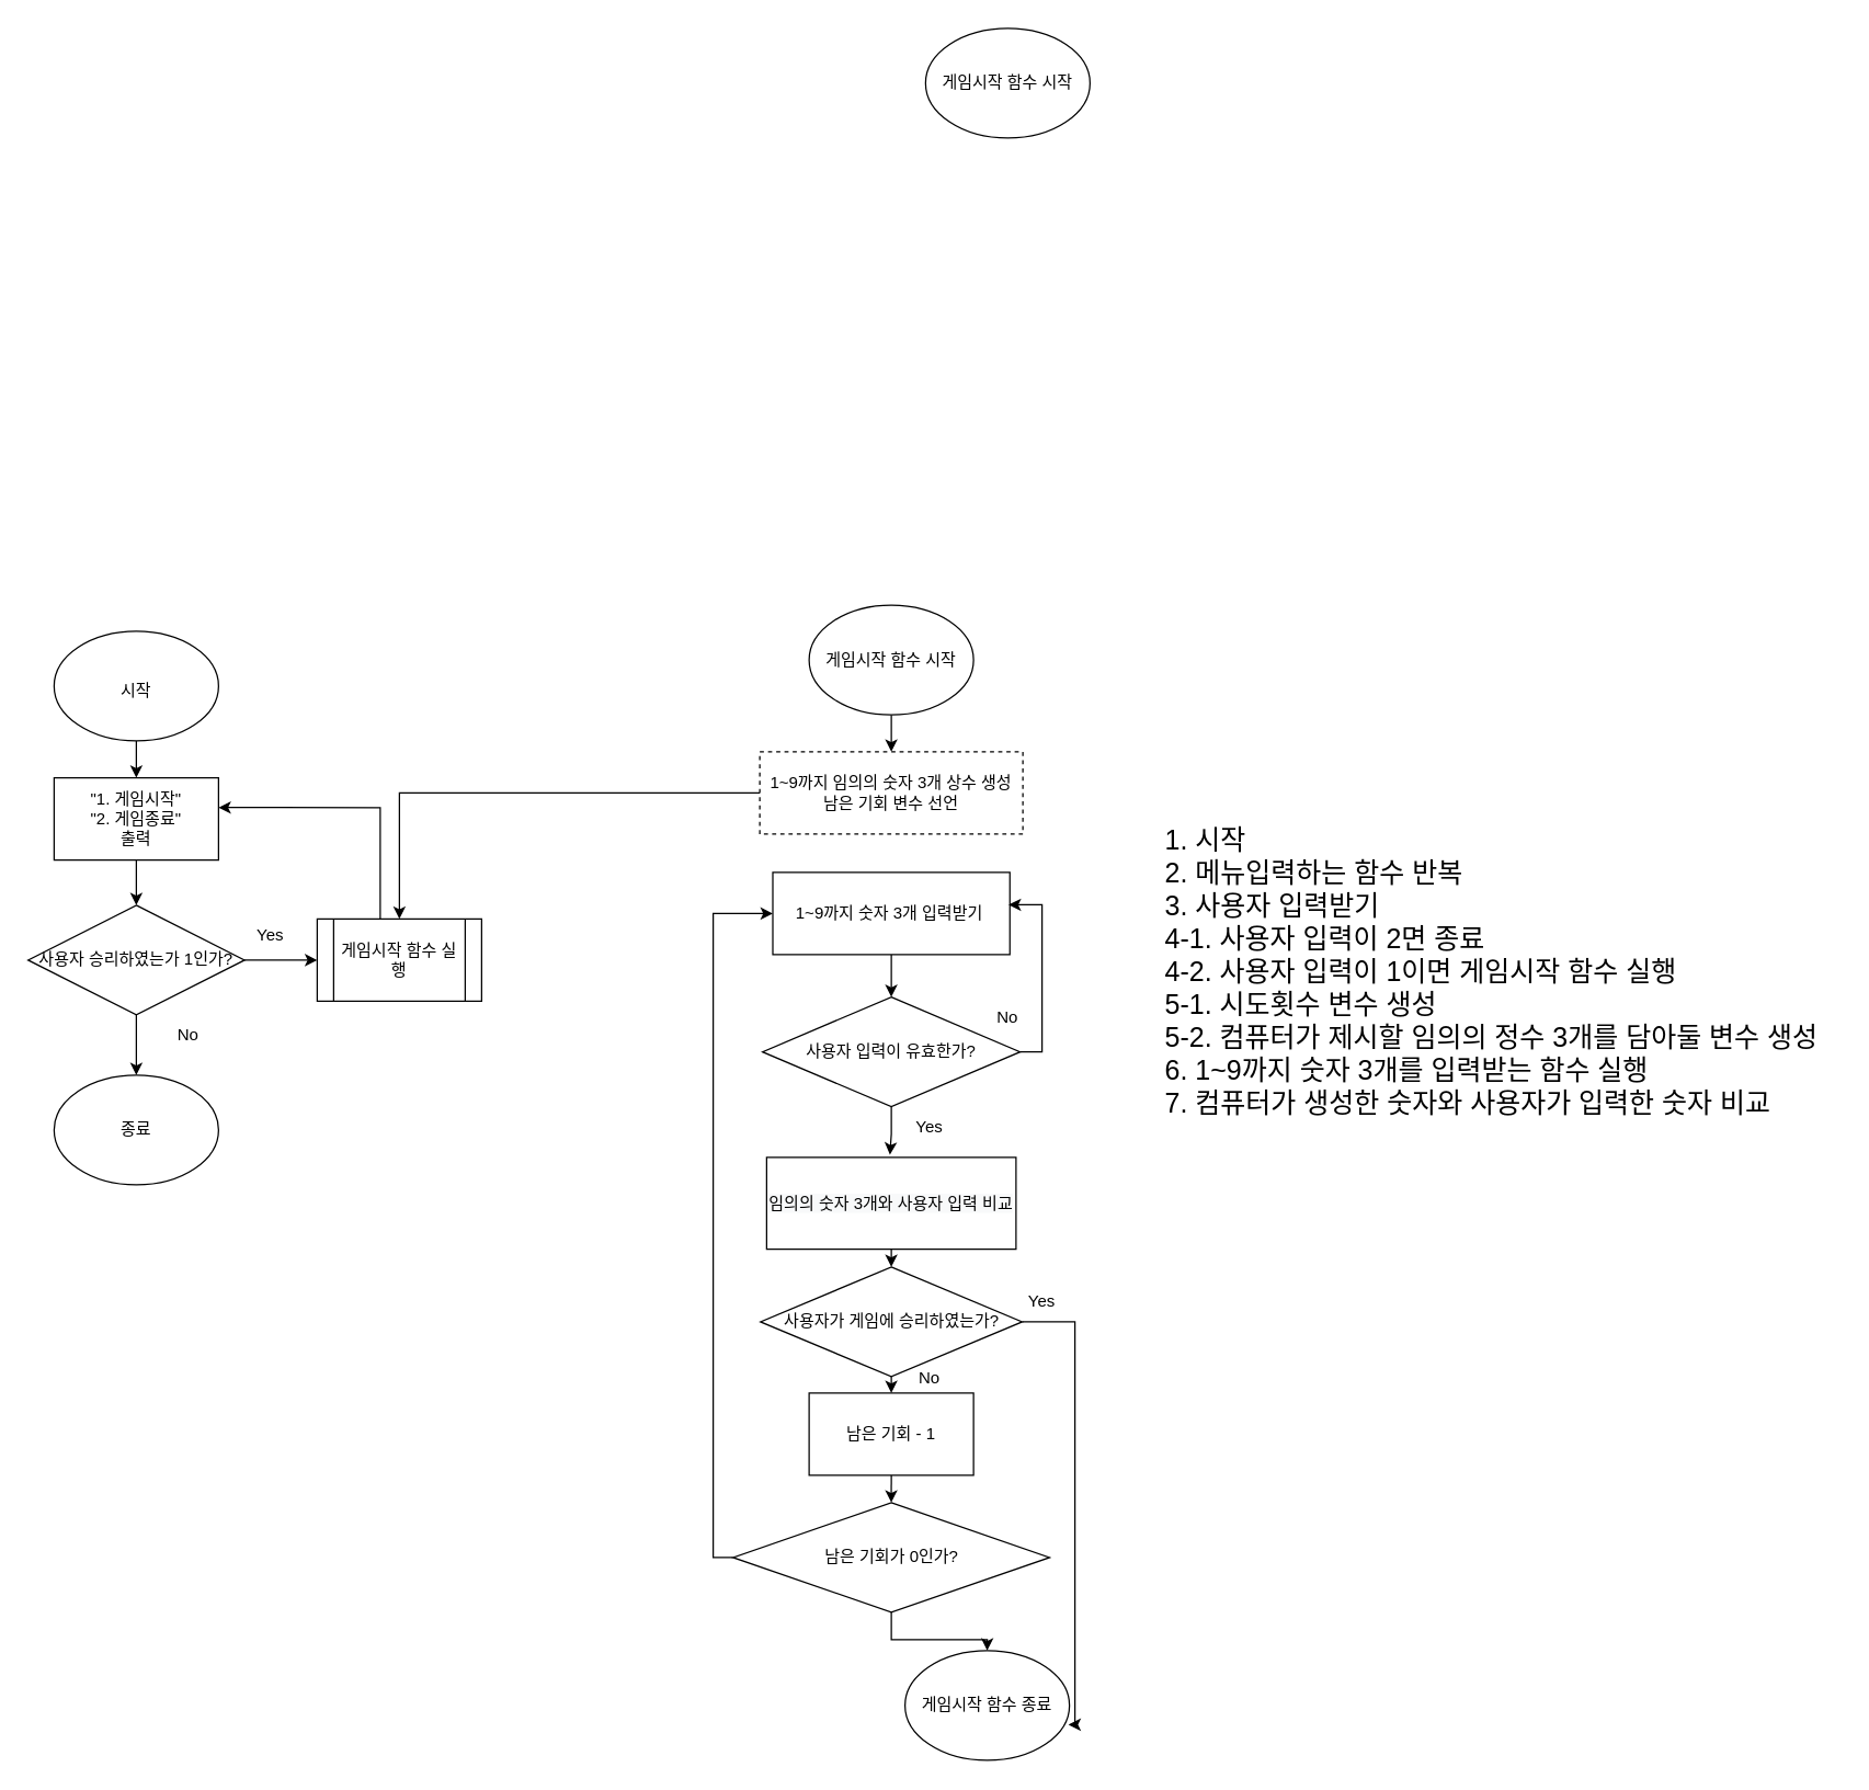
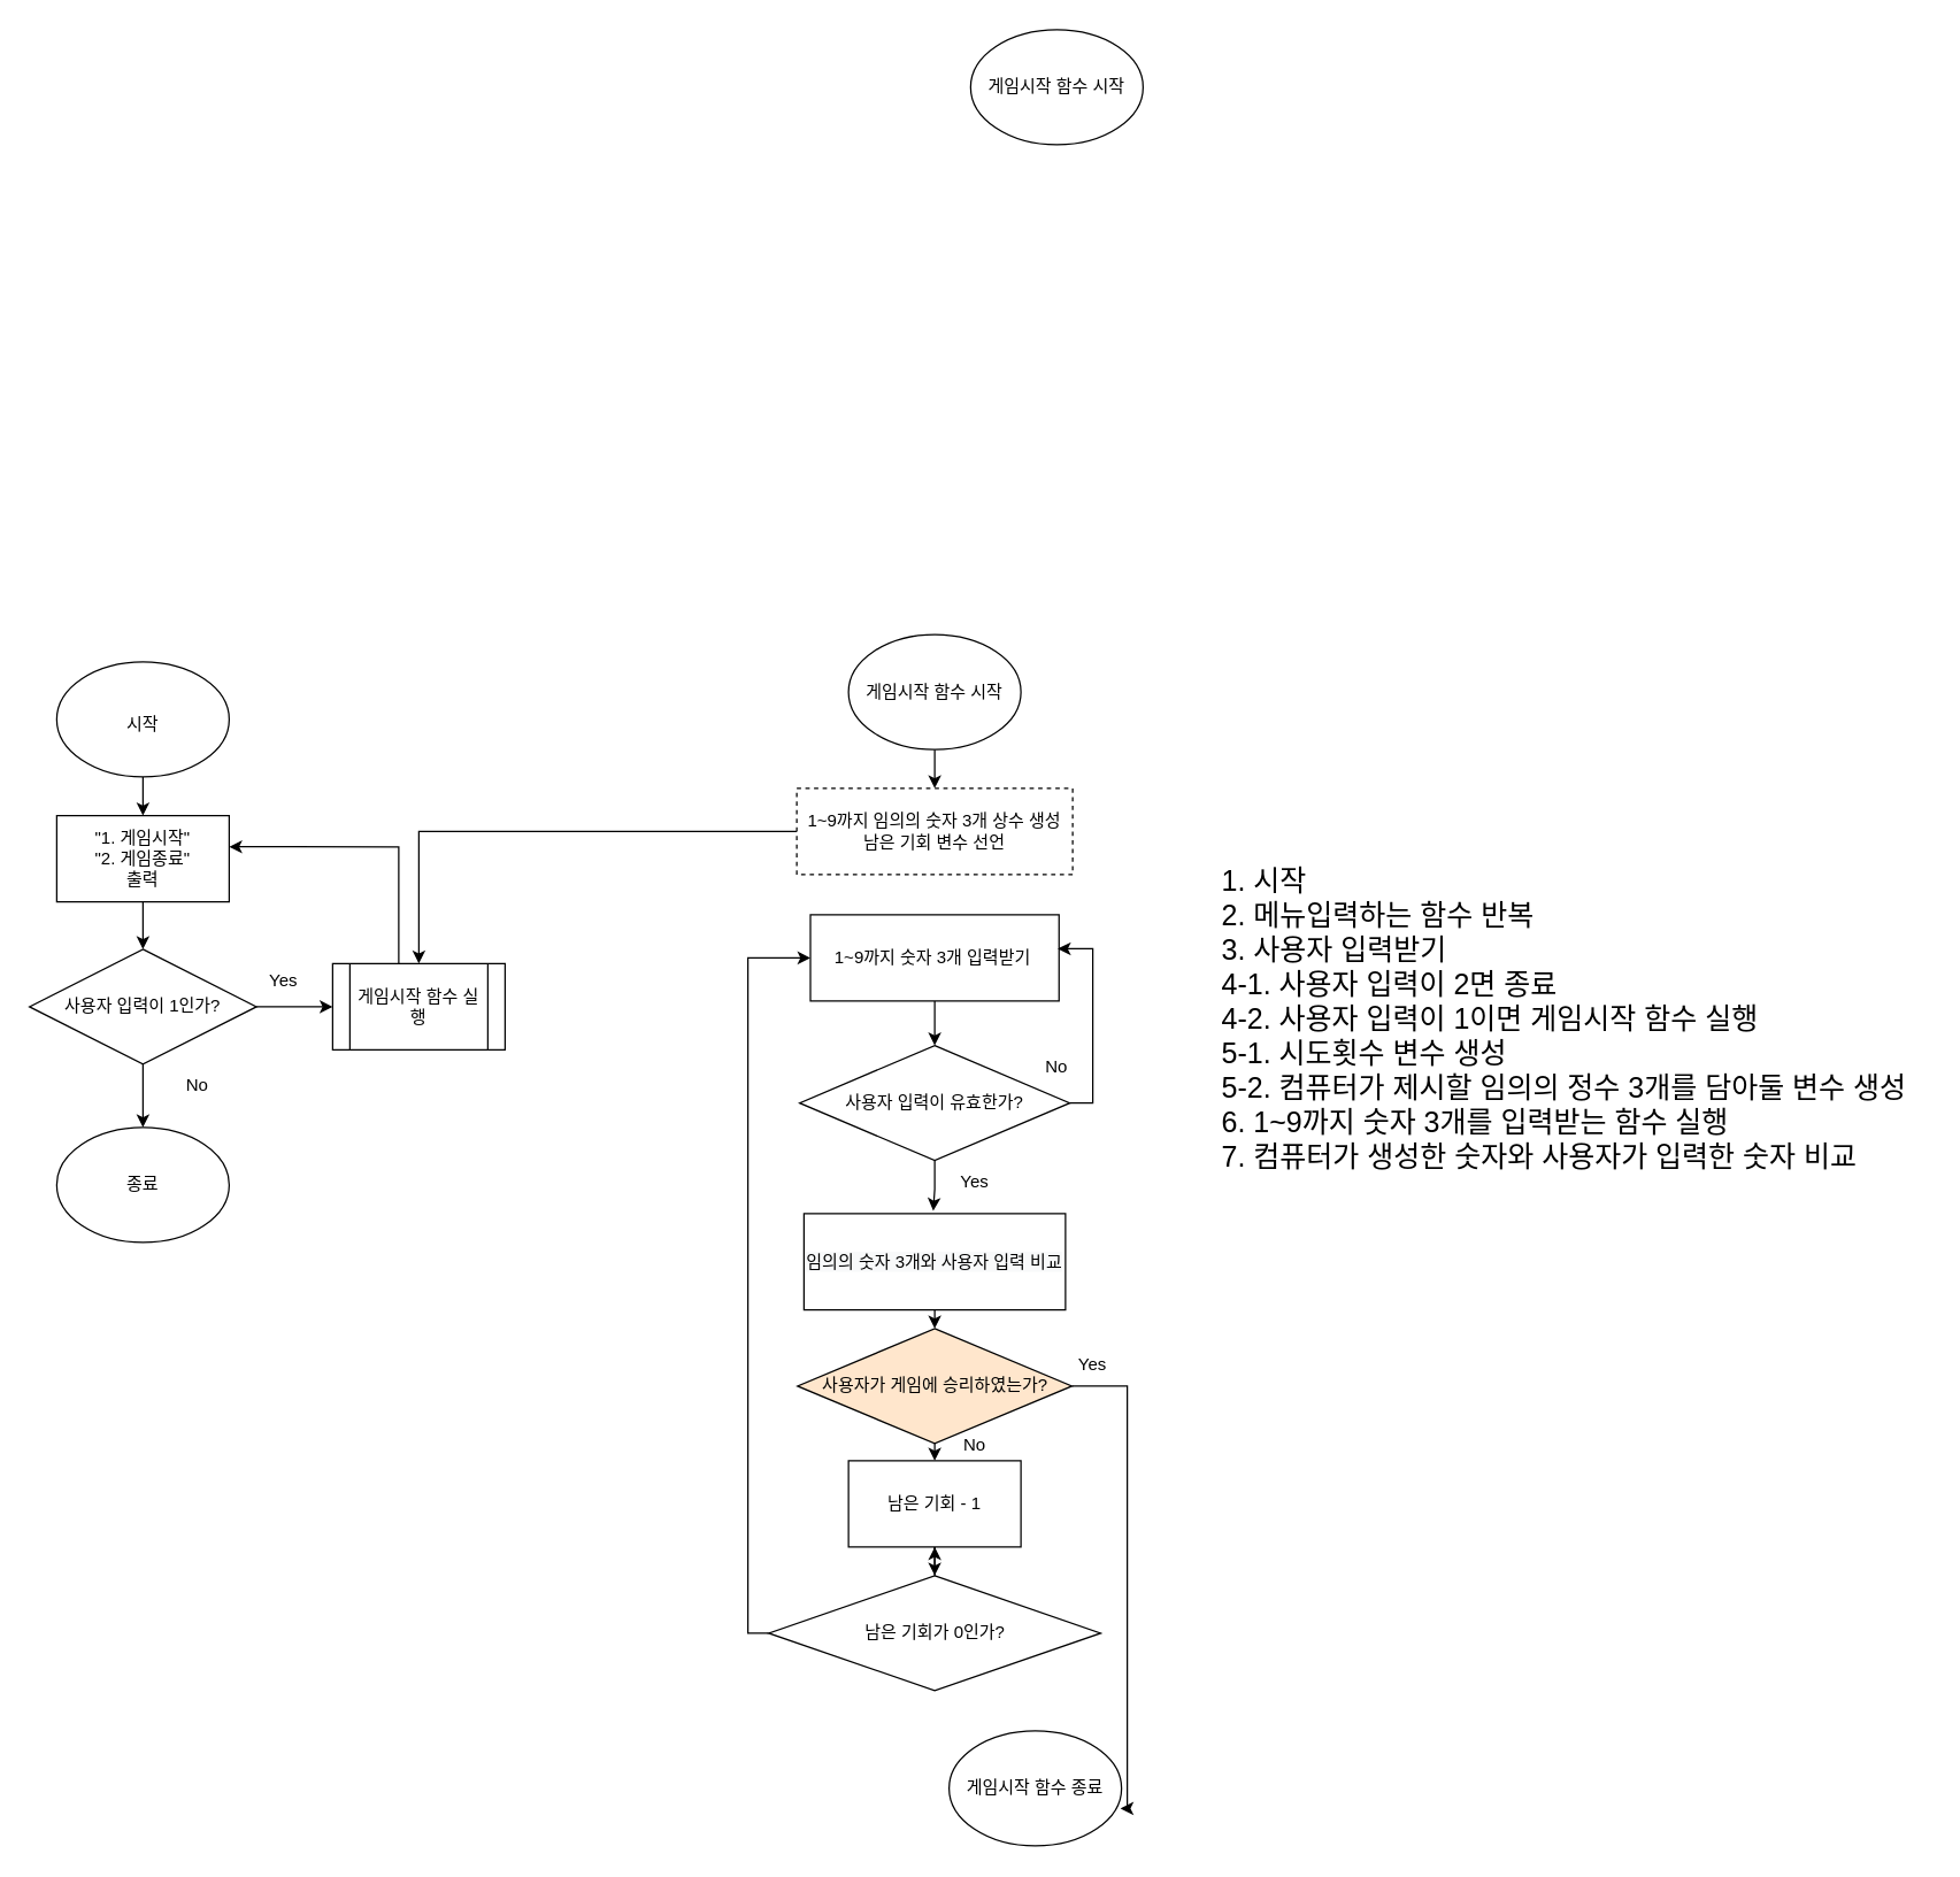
  <mxCell id="0" />
  <mxCell id="1" parent="0" />
  <mxCell id="2" value="게임시작 함수 시작" style="ellipse;whiteSpace=wrap;html=1;" vertex="1" parent="1"><mxGeometry x="675" y="20" width="120" height="80" as="geometry" /></mxCell>
  <mxCell id="3" value="&lt;h1 style=&quot;font-size: 30px;&quot;&gt;&lt;br&gt;&lt;/h1&gt;&lt;div style=&quot;font-size: 20px;&quot;&gt;1. 시작&lt;/div&gt;&lt;div style=&quot;font-size: 20px;&quot;&gt;2. 메뉴입력하는 함수 반복&lt;/div&gt;&lt;div style=&quot;font-size: 20px;&quot;&gt;3. 사용자 입력받기&lt;/div&gt;&lt;div style=&quot;font-size: 20px;&quot;&gt;4-1. 사용자 입력이 2면 종료&lt;/div&gt;&lt;div style=&quot;font-size: 20px;&quot;&gt;4-2. 사용자 입력이 1이면 게임시작 함수 실행&lt;/div&gt;&lt;div style=&quot;font-size: 20px;&quot;&gt;5-1. 시도횟수 변수 생성&lt;/div&gt;&lt;div style=&quot;font-size: 20px;&quot;&gt;5-2. 컴퓨터가 제시할 임의의 정수 3개를 담아둘 변수 생성&lt;/div&gt;&lt;div style=&quot;font-size: 20px;&quot;&gt;6. 1~9까지 숫자 3개를 입력받는 함수 실행&lt;/div&gt;&lt;div style=&quot;font-size: 20px;&quot;&gt;7. 컴퓨터가 생성한 숫자와 사용자가 입력한 숫자 비교&lt;/div&gt;&lt;div style=&quot;font-size: 20px;&quot;&gt;&lt;br&gt;&lt;/div&gt;" style="text;html=1;strokeColor=none;fillColor=none;spacing=5;spacingTop=-20;whiteSpace=wrap;overflow=hidden;rounded=0;" vertex="1" parent="1"><mxGeometry x="845" y="535" width="497" height="370" as="geometry" /></mxCell>
  <mxCell id="4" value="" style="edgeStyle=orthogonalEdgeStyle;rounded=0;orthogonalLoop=1;jettySize=auto;html=1;fontSize=12;" edge="1" parent="1" source="5" target="12"><mxGeometry relative="1" as="geometry" /></mxCell>
  <mxCell id="5" value="&lt;font style=&quot;font-size: 12px;&quot;&gt;시작&lt;/font&gt;" style="ellipse;whiteSpace=wrap;html=1;fontSize=20;" vertex="1" parent="1"><mxGeometry x="39" y="460" width="120" height="80" as="geometry" /></mxCell>
  <mxCell id="6" style="edgeStyle=orthogonalEdgeStyle;rounded=0;orthogonalLoop=1;jettySize=auto;html=1;entryX=1;entryY=0.361;entryDx=0;entryDy=0;entryPerimeter=0;fontSize=12;" edge="1" parent="1" source="7" target="12"><mxGeometry relative="1" as="geometry"><Array as="points"><mxPoint x="277" y="589" /></Array></mxGeometry></mxCell>
  <mxCell id="7" value="게임시작 함수 실행" style="shape=process;whiteSpace=wrap;html=1;backgroundOutline=1;fontSize=12;" vertex="1" parent="1"><mxGeometry x="231" y="670" width="120" height="60" as="geometry" /></mxCell>
  <mxCell id="8" value="" style="edgeStyle=orthogonalEdgeStyle;rounded=0;orthogonalLoop=1;jettySize=auto;html=1;fontSize=12;" edge="1" parent="1" source="10" target="14"><mxGeometry relative="1" as="geometry" /></mxCell>
  <mxCell id="9" value="" style="edgeStyle=orthogonalEdgeStyle;rounded=0;orthogonalLoop=1;jettySize=auto;html=1;fontSize=12;" edge="1" parent="1" source="10" target="7"><mxGeometry relative="1" as="geometry" /></mxCell>
- <mxCell id="10" value="사용자 승리하였는가 1인가?" style="rhombus;whiteSpace=wrap;html=1;fontSize=12;" vertex="1" parent="1"><mxGeometry x="20" y="660" width="158" height="80" as="geometry" /></mxCell>
+ <mxCell id="10" value="사용자 입력이 1인가?" style="rhombus;whiteSpace=wrap;html=1;fontSize=12;" vertex="1" parent="1"><mxGeometry x="20" y="660" width="158" height="80" as="geometry" /></mxCell>
  <mxCell id="11" value="" style="edgeStyle=orthogonalEdgeStyle;rounded=0;orthogonalLoop=1;jettySize=auto;html=1;fontSize=12;" edge="1" parent="1" source="12" target="10"><mxGeometry relative="1" as="geometry" /></mxCell>
  <mxCell id="12" value="&quot;1. 게임시작&quot;&lt;br&gt;&quot;2. 게임종료&quot;&lt;br&gt;출력" style="rounded=0;whiteSpace=wrap;html=1;fontSize=12;" vertex="1" parent="1"><mxGeometry x="39" y="567" width="120" height="60" as="geometry" /></mxCell>
  <mxCell id="13" value="No" style="text;html=1;strokeColor=none;fillColor=none;align=center;verticalAlign=middle;whiteSpace=wrap;rounded=0;fontSize=12;" vertex="1" parent="1"><mxGeometry x="107" y="740" width="60" height="30" as="geometry" /></mxCell>
  <mxCell id="14" value="종료" style="ellipse;whiteSpace=wrap;html=1;fontSize=12;" vertex="1" parent="1"><mxGeometry x="39" y="784" width="120" height="80" as="geometry" /></mxCell>
  <mxCell id="15" style="edgeStyle=orthogonalEdgeStyle;rounded=0;orthogonalLoop=1;jettySize=auto;html=1;entryX=0.5;entryY=0;entryDx=0;entryDy=0;fontSize=12;" edge="1" parent="1" source="16" target="18"><mxGeometry relative="1" as="geometry" /></mxCell>
  <mxCell id="16" value="게임시작 함수 시작" style="ellipse;whiteSpace=wrap;html=1;fontSize=12;" vertex="1" parent="1"><mxGeometry x="590" y="441" width="120" height="80" as="geometry" /></mxCell>
  <mxCell id="17" style="edgeStyle=orthogonalEdgeStyle;rounded=0;orthogonalLoop=1;jettySize=auto;html=1;fontSize=12;" edge="1" parent="1" source="18" target="7"><mxGeometry relative="1" as="geometry" /></mxCell>
  <mxCell id="18" value="1~9까지 임의의 숫자 3개 상수 생성&lt;br&gt;남은 기회 변수 선언" style="rounded=0;whiteSpace=wrap;html=1;fontSize=12;dashed=1;" vertex="1" parent="1"><mxGeometry x="554" y="548" width="192" height="60" as="geometry" /></mxCell>
  <mxCell id="19" value="" style="edgeStyle=orthogonalEdgeStyle;rounded=0;orthogonalLoop=1;jettySize=auto;html=1;fontSize=12;" edge="1" parent="1" source="20" target="23"><mxGeometry relative="1" as="geometry" /></mxCell>
  <mxCell id="20" value="1~9까지 숫자 3개 입력받기&amp;nbsp;" style="rounded=0;whiteSpace=wrap;html=1;fontSize=12;" vertex="1" parent="1"><mxGeometry x="563.5" y="636" width="173" height="60" as="geometry" /></mxCell>
  <mxCell id="21" style="edgeStyle=orthogonalEdgeStyle;rounded=0;orthogonalLoop=1;jettySize=auto;html=1;entryX=0.995;entryY=0.394;entryDx=0;entryDy=0;entryPerimeter=0;fontSize=12;" edge="1" parent="1" source="23" target="20"><mxGeometry relative="1" as="geometry"><Array as="points"><mxPoint x="760" y="767" /><mxPoint x="760" y="659" /></Array></mxGeometry></mxCell>
  <mxCell id="22" value="" style="edgeStyle=orthogonalEdgeStyle;rounded=0;orthogonalLoop=1;jettySize=auto;html=1;fontSize=12;" edge="1" parent="1" source="23"><mxGeometry relative="1" as="geometry"><mxPoint x="648.966" y="842.012" as="targetPoint" /></mxGeometry></mxCell>
  <mxCell id="23" value="사용자 입력이 유효한가?" style="rhombus;whiteSpace=wrap;html=1;fontSize=12;" vertex="1" parent="1"><mxGeometry x="556" y="727" width="188" height="80" as="geometry" /></mxCell>
  <mxCell id="24" value="No" style="text;html=1;strokeColor=none;fillColor=none;align=center;verticalAlign=middle;whiteSpace=wrap;rounded=0;fontSize=12;" vertex="1" parent="1"><mxGeometry x="705" y="727" width="60" height="30" as="geometry" /></mxCell>
  <mxCell id="25" style="edgeStyle=orthogonalEdgeStyle;rounded=0;orthogonalLoop=1;jettySize=auto;html=1;exitX=0.5;exitY=1;exitDx=0;exitDy=0;fontSize=12;" edge="1" parent="1" source="26"><mxGeometry relative="1" as="geometry"><mxPoint x="649.948" y="1095.862" as="targetPoint" /></mxGeometry></mxCell>
  <mxCell id="26" value="남은 기회 - 1" style="rounded=0;whiteSpace=wrap;html=1;fontSize=12;" vertex="1" parent="1"><mxGeometry x="590" y="1016" width="120" height="60" as="geometry" /></mxCell>
  <mxCell id="27" value="Yes" style="text;html=1;strokeColor=none;fillColor=none;align=center;verticalAlign=middle;whiteSpace=wrap;rounded=0;fontSize=12;" vertex="1" parent="1"><mxGeometry x="648" y="807" width="60" height="30" as="geometry" /></mxCell>
  <mxCell id="28" value="Yes" style="text;html=1;strokeColor=none;fillColor=none;align=center;verticalAlign=middle;whiteSpace=wrap;rounded=0;fontSize=12;" vertex="1" parent="1"><mxGeometry x="167" y="667" width="60" height="30" as="geometry" /></mxCell>
- <mxCell id="29" value="" style="edgeStyle=orthogonalEdgeStyle;rounded=0;orthogonalLoop=1;jettySize=auto;html=1;fontSize=12;" edge="1" parent="1" source="31" target="32"><mxGeometry relative="1" as="geometry" /></mxCell>
+ <mxCell id="29" value="" style="edgeStyle=orthogonalEdgeStyle;rounded=0;orthogonalLoop=1;jettySize=auto;html=1;fontSize=12;" edge="1" parent="1" source="31" target="26"><mxGeometry relative="1" as="geometry" /></mxCell>
  <mxCell id="30" style="edgeStyle=orthogonalEdgeStyle;rounded=0;orthogonalLoop=1;jettySize=auto;html=1;entryX=0;entryY=0.5;entryDx=0;entryDy=0;fontSize=12;" edge="1" parent="1" source="31" target="20"><mxGeometry relative="1" as="geometry"><Array as="points"><mxPoint x="520" y="1136" /><mxPoint x="520" y="666" /></Array></mxGeometry></mxCell>
  <mxCell id="31" value="남은 기회가 0인가?" style="rhombus;whiteSpace=wrap;html=1;fontSize=12;" vertex="1" parent="1"><mxGeometry x="534.5" y="1096" width="231" height="80" as="geometry" /></mxCell>
  <mxCell id="32" value="게임시작 함수 종료" style="ellipse;whiteSpace=wrap;html=1;fontSize=12;" vertex="1" parent="1"><mxGeometry x="660" y="1204" width="120" height="80" as="geometry" /></mxCell>
  <mxCell id="33" style="edgeStyle=orthogonalEdgeStyle;rounded=0;orthogonalLoop=1;jettySize=auto;html=1;exitX=0.5;exitY=1;exitDx=0;exitDy=0;entryX=0.5;entryY=0;entryDx=0;entryDy=0;fontSize=12;" edge="1" parent="1" source="34" target="37"><mxGeometry relative="1" as="geometry" /></mxCell>
  <mxCell id="34" value="&lt;meta charset=&quot;utf-8&quot;&gt;&lt;span style=&quot;color: rgb(0, 0, 0); font-family: Helvetica; font-size: 12px; font-style: normal; font-variant-ligatures: normal; font-variant-caps: normal; font-weight: 400; letter-spacing: normal; orphans: 2; text-align: center; text-indent: 0px; text-transform: none; widows: 2; word-spacing: 0px; -webkit-text-stroke-width: 0px; background-color: rgb(248, 249, 250); text-decoration-thickness: initial; text-decoration-style: initial; text-decoration-color: initial; float: none; display: inline !important;&quot;&gt;임의의 숫자 3개와 사용자 입력 비교&lt;/span&gt;" style="rounded=0;whiteSpace=wrap;html=1;fontSize=12;" vertex="1" parent="1"><mxGeometry x="559" y="844" width="182" height="67" as="geometry" /></mxCell>
  <mxCell id="35" style="edgeStyle=orthogonalEdgeStyle;rounded=0;orthogonalLoop=1;jettySize=auto;html=1;exitX=1;exitY=0.5;exitDx=0;exitDy=0;entryX=0.994;entryY=0.675;entryDx=0;entryDy=0;entryPerimeter=0;fontSize=12;" edge="1" parent="1" source="37" target="32"><mxGeometry relative="1" as="geometry"><Array as="points"><mxPoint x="784" y="964" /><mxPoint x="784" y="1258" /></Array></mxGeometry></mxCell>
  <mxCell id="36" style="edgeStyle=orthogonalEdgeStyle;rounded=0;orthogonalLoop=1;jettySize=auto;html=1;exitX=0.5;exitY=1;exitDx=0;exitDy=0;entryX=0.5;entryY=0;entryDx=0;entryDy=0;fontSize=12;" edge="1" parent="1" source="37" target="26"><mxGeometry relative="1" as="geometry" /></mxCell>
- <mxCell id="37" value="사용자가 게임에 승리하였는가?" style="rhombus;whiteSpace=wrap;html=1;fontSize=12;" vertex="1" parent="1"><mxGeometry x="554.5" y="924" width="191" height="80" as="geometry" /></mxCell>
+ <mxCell id="37" value="사용자가 게임에 승리하였는가?" style="rhombus;whiteSpace=wrap;html=1;fontSize=12;fillColor=#ffe6cc;" vertex="1" parent="1"><mxGeometry x="554.5" y="924" width="191" height="80" as="geometry" /></mxCell>
  <mxCell id="38" value="Yes" style="text;html=1;strokeColor=none;fillColor=none;align=center;verticalAlign=middle;whiteSpace=wrap;rounded=0;fontSize=12;" vertex="1" parent="1"><mxGeometry x="730" y="934" width="60" height="30" as="geometry" /></mxCell>
  <mxCell id="39" value="No" style="text;html=1;strokeColor=none;fillColor=none;align=center;verticalAlign=middle;whiteSpace=wrap;rounded=0;fontSize=12;" vertex="1" parent="1"><mxGeometry x="648" y="990" width="60" height="30" as="geometry" /></mxCell>
